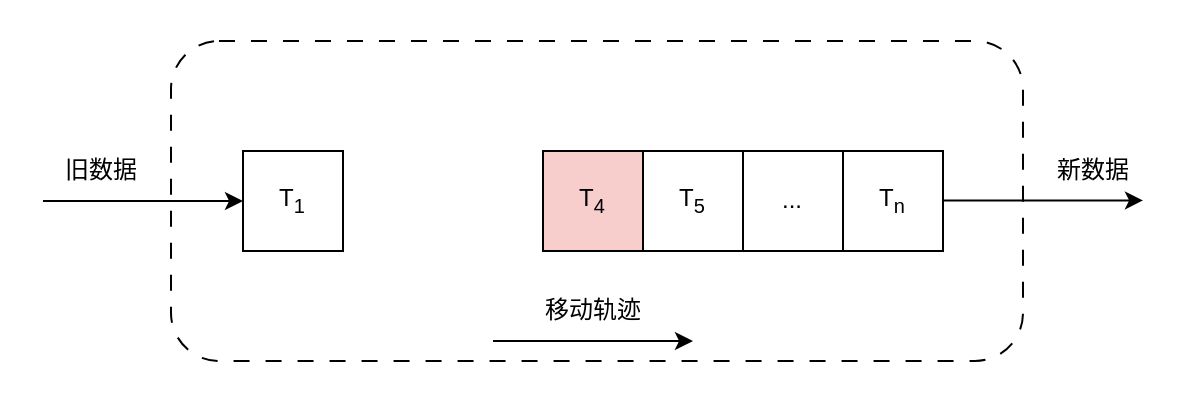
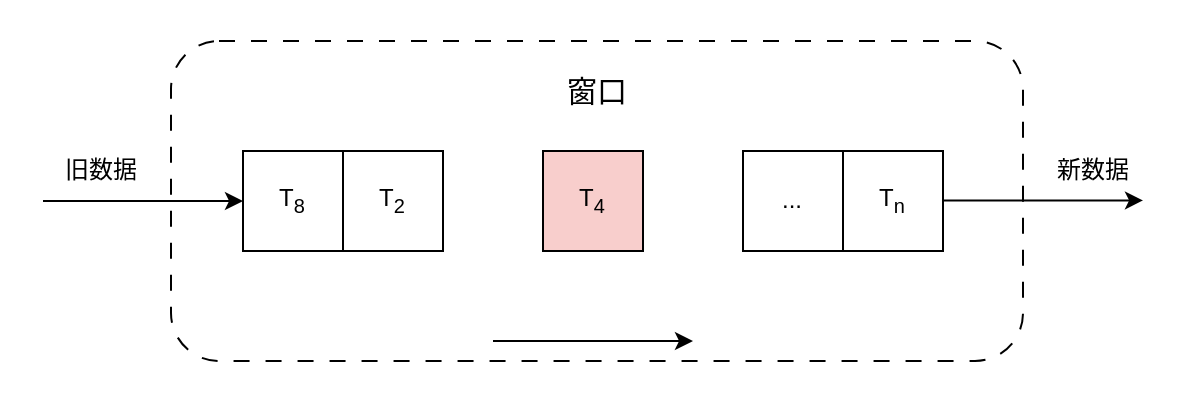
  <mxCell id="0" />
  <mxCell id="1" parent="0" />
  <mxCell id="2" value="" style="rounded=1;whiteSpace=wrap;html=1;dashed=1;dashPattern=8 8;" parent="1" vertex="1"><mxGeometry x="85" y="20" width="426" height="160" as="geometry" /></mxCell>
- <mxCell id="3" value="T&lt;sub&gt;1&lt;/sub&gt;" style="rounded=0;whiteSpace=wrap;html=1;" parent="1" vertex="1"><mxGeometry x="121" y="75" width="50" height="50" as="geometry" /></mxCell>
+ <mxCell id="3" value="T&lt;sub&gt;8&lt;/sub&gt;" style="rounded=0;whiteSpace=wrap;html=1;" parent="1" vertex="1"><mxGeometry x="121" y="75" width="50" height="50" as="geometry" /></mxCell>
+ <mxCell id="4" value="T&lt;sub&gt;2&lt;/sub&gt;" style="rounded=0;whiteSpace=wrap;html=1;" parent="1" vertex="1"><mxGeometry x="171" y="75" width="50" height="50" as="geometry" /></mxCell>
  <mxCell id="5" value="T&lt;sub&gt;4&lt;/sub&gt;" style="rounded=0;whiteSpace=wrap;html=1;fillColor=#f8cecc;" parent="1" vertex="1"><mxGeometry x="271" y="75" width="50" height="50" as="geometry" /></mxCell>
- <mxCell id="6" value="T&lt;sub&gt;5&lt;/sub&gt;" style="rounded=0;whiteSpace=wrap;html=1;" parent="1" vertex="1"><mxGeometry x="321" y="75" width="50" height="50" as="geometry" /></mxCell>
  <mxCell id="7" value="..." style="rounded=0;whiteSpace=wrap;html=1;" parent="1" vertex="1"><mxGeometry x="371" y="75" width="50" height="50" as="geometry" /></mxCell>
  <mxCell id="8" value="T&lt;sub&gt;n&lt;/sub&gt;" style="rounded=0;whiteSpace=wrap;html=1;" parent="1" vertex="1"><mxGeometry x="421" y="75" width="50" height="50" as="geometry" /></mxCell>
  <mxCell id="9" value="" style="endArrow=classic;html=1;rounded=0;entryX=0;entryY=0.5;entryDx=0;entryDy=0;" parent="1" target="3" edge="1"><mxGeometry width="50" height="50" relative="1" as="geometry"><mxPoint x="21" y="100" as="sourcePoint" /><mxPoint x="31" y="80" as="targetPoint" /></mxGeometry></mxCell>
  <mxCell id="10" value="" style="endArrow=classic;html=1;rounded=0;entryX=0;entryY=0.5;entryDx=0;entryDy=0;" parent="1" edge="1"><mxGeometry width="50" height="50" relative="1" as="geometry"><mxPoint x="471" y="99.71" as="sourcePoint" /><mxPoint x="571" y="99.71" as="targetPoint" /></mxGeometry></mxCell>
  <mxCell id="11" value="旧数据" style="text;html=1;align=center;verticalAlign=middle;resizable=0;points=[];autosize=1;strokeColor=none;fillColor=none;" parent="1" vertex="1"><mxGeometry x="20" y="70" width="60" height="30" as="geometry" /></mxCell>
  <mxCell id="12" value="新数据" style="text;html=1;align=center;verticalAlign=middle;resizable=0;points=[];autosize=1;strokeColor=none;fillColor=none;" parent="1" vertex="1"><mxGeometry x="516" y="70" width="60" height="30" as="geometry" /></mxCell>
- <mxCell id="14" value="移动轨迹" style="text;html=1;align=center;verticalAlign=middle;resizable=0;points=[];autosize=1;strokeColor=none;fillColor=none;" parent="1" vertex="1"><mxGeometry x="261" y="140" width="70" height="30" as="geometry" /></mxCell>
+ <mxCell id="13" value="&lt;font style=&quot;font-size: 15px;&quot;&gt;窗口&lt;/font&gt;" style="text;html=1;align=center;verticalAlign=middle;resizable=0;points=[];autosize=1;strokeColor=none;fillColor=none;" parent="1" vertex="1"><mxGeometry x="273" y="30" width="50" height="30" as="geometry" /></mxCell>
  <mxCell id="15" value="" style="endArrow=classic;html=1;rounded=0;entryX=0;entryY=0.5;entryDx=0;entryDy=0;" parent="1" edge="1"><mxGeometry width="50" height="50" relative="1" as="geometry"><mxPoint x="246" y="170" as="sourcePoint" /><mxPoint x="346" y="170" as="targetPoint" /></mxGeometry></mxCell>
